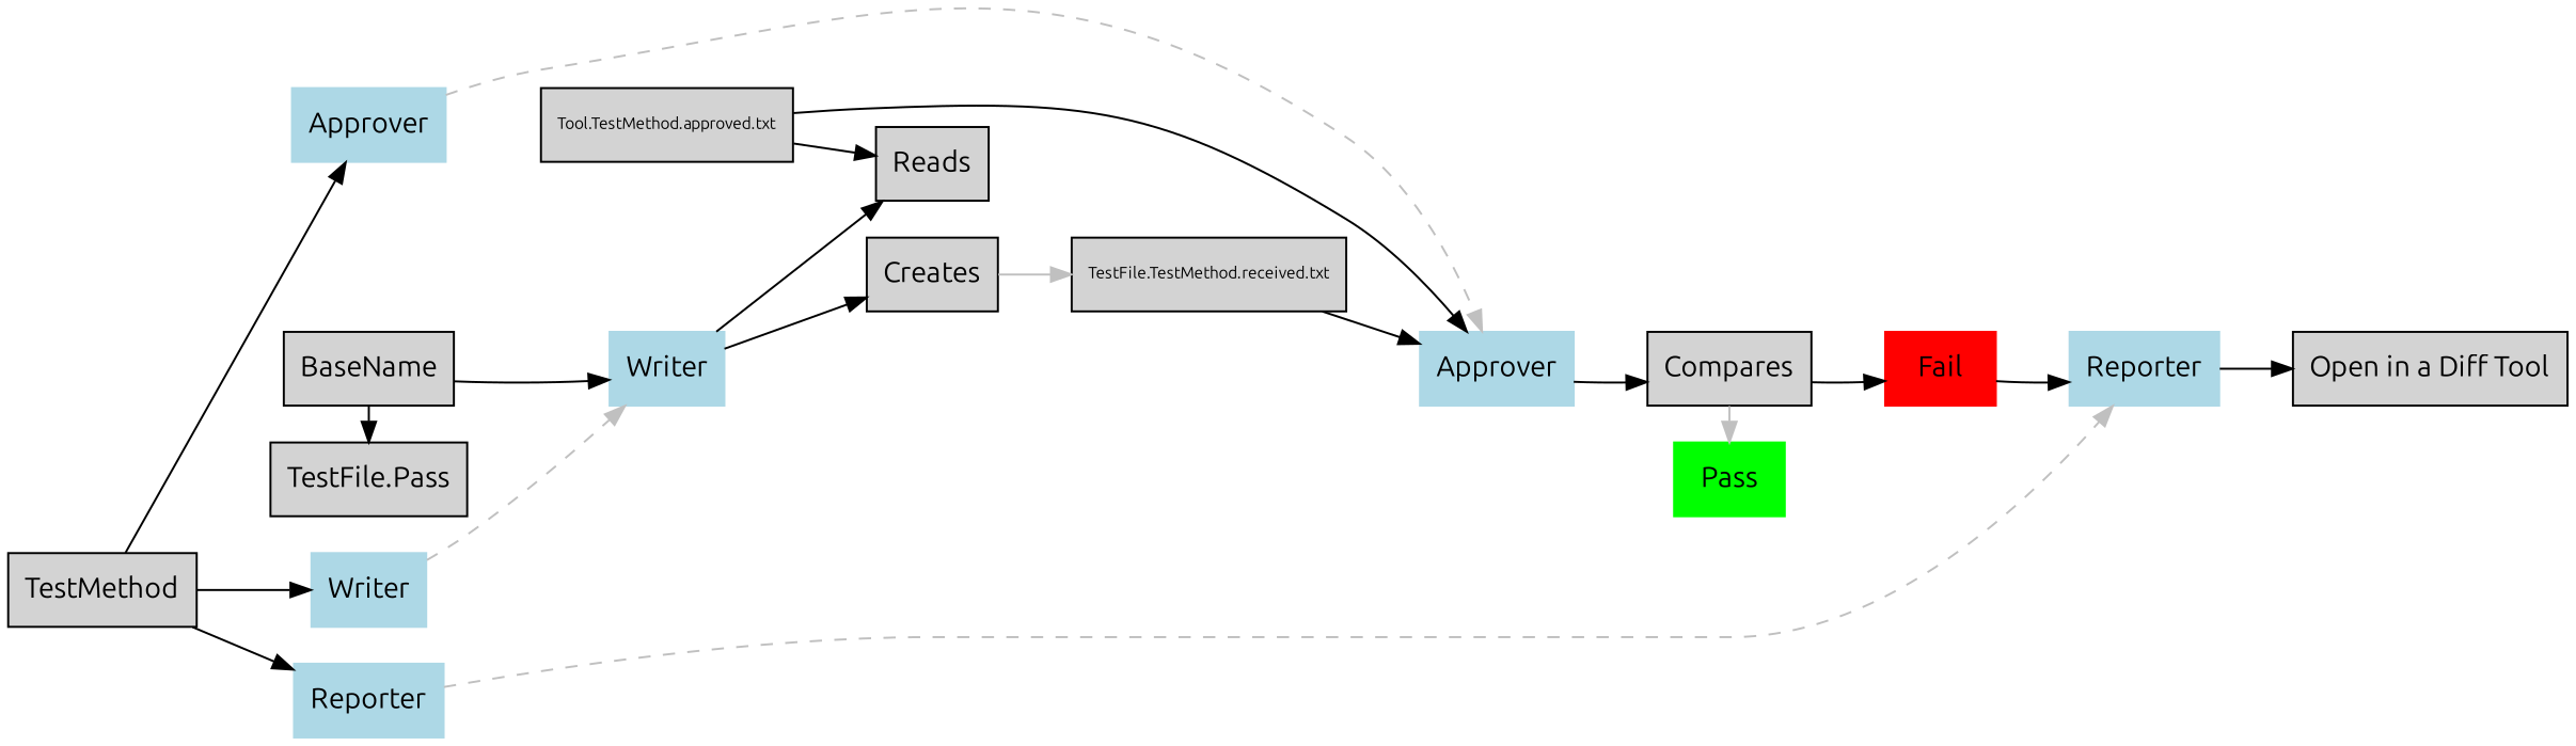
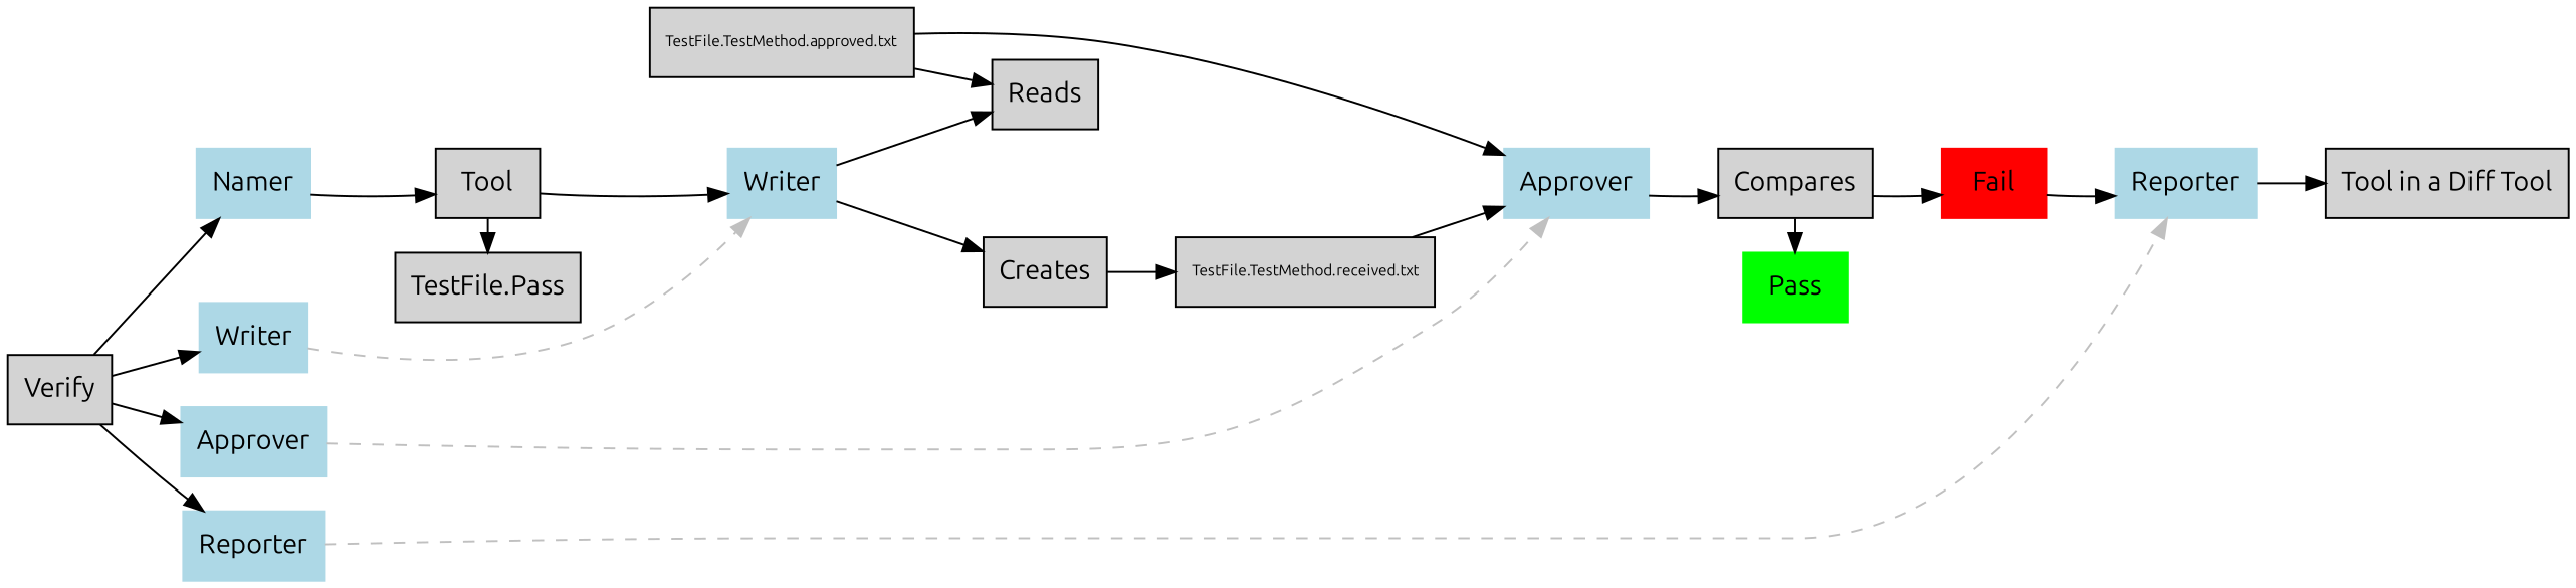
  digraph {
    fontname=Ubuntu
    rankdir=LR
    node [fontname=Ubuntu shape=rec style=filled]
    edge [fontname=Ubuntu]
    Compares [group=g1]
    Pass [color=green]
-   BaseName [group=g1]
+   BaseName [group=g1 label=Tool]
    n4 [label="TestFile.Pass"]
+   Namer [color=lightblue group=g1]
    Writer [color=lightblue]
    Approver [color=lightblue]
    Reporter [color=lightblue]
    Fail [color=red group=g1]
    n10 [color=lightblue group=g1 label=Writer]
    n11 [color=lightblue group=g1 label=Approver]
    n12 [color=lightblue group=g1 label=Reporter]
-   Verify [label=TestMethod]
+   Verify
    Creates
    Reads
-   "Open in a Diff Tool"
+   "Open in a Diff Tool" [label="Tool in a Diff Tool"]
    "TestFile.TestMethod.received.txt" [fontsize=8]
-   "TestFile.TestMethod.approved.txt" [fontsize=8 label="Tool.TestMethod.approved.txt"]
+   "TestFile.TestMethod.approved.txt" [fontsize=8]
    subgraph sub_1 {
      rank=same
      Compares
      Pass
    }
    subgraph sub_2 {
      rank=same
      BaseName
      n4
    }
    subgraph sub_3 {
      rank=same
+     Namer
      Writer
      Approver
      Reporter
    }
-   Compares -> Pass [color=grey]
+   Compares -> Pass
    Compares -> Fail
    Compares -> Fail [style=invis]
    BaseName -> n4
    BaseName -> n10
    BaseName -> n10 [style=invis]
+   Namer -> BaseName
+   Namer -> BaseName [style=invis]
    Writer -> n10 [color=grey style=dashed]
    Approver -> n11 [color=grey style=dashed]
    Reporter -> n12 [color=grey style=dashed]
    Fail -> n12
    Fail -> n12 [style=invis]
    n10 -> n11 [style=invis]
    n10 -> Creates
    n10 -> Reads
    n11 -> Compares
    n11 -> Compares [style=invis]
    n12 -> "Open in a Diff Tool"
+   Verify -> Namer
    Verify -> Writer
    Verify -> Approver
    Verify -> Reporter
-   Creates -> "TestFile.TestMethod.received.txt" [color=grey]
+   Creates -> "TestFile.TestMethod.received.txt"
    "TestFile.TestMethod.received.txt" -> n11
    "TestFile.TestMethod.approved.txt" -> n11
    "TestFile.TestMethod.approved.txt" -> Reads
  }
